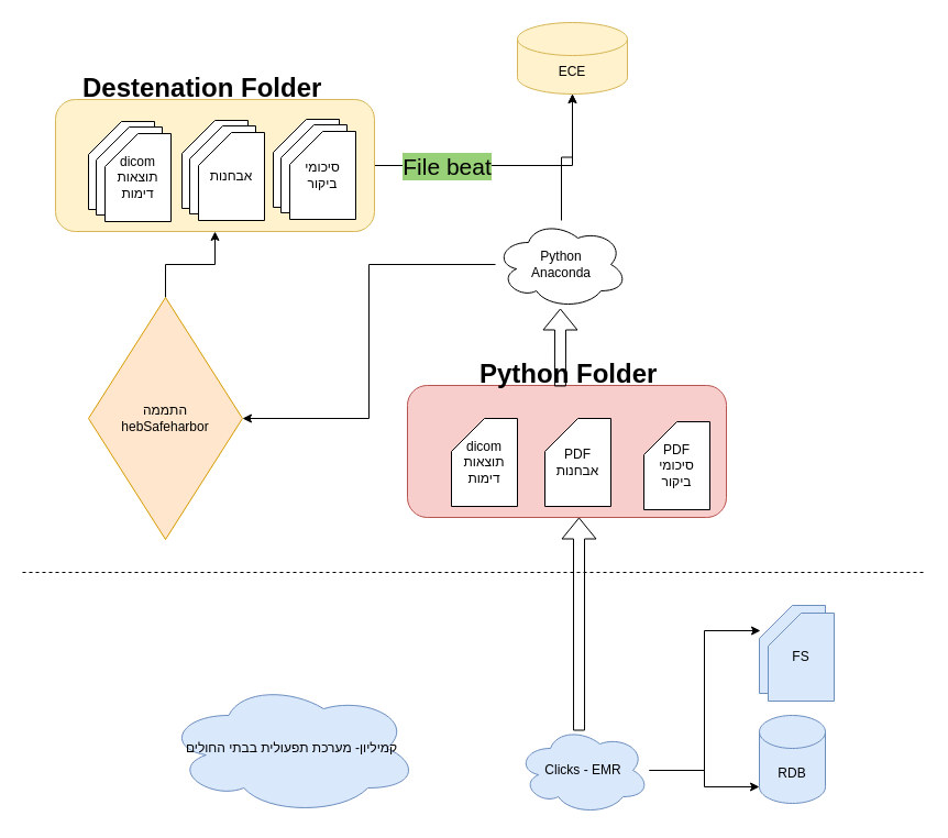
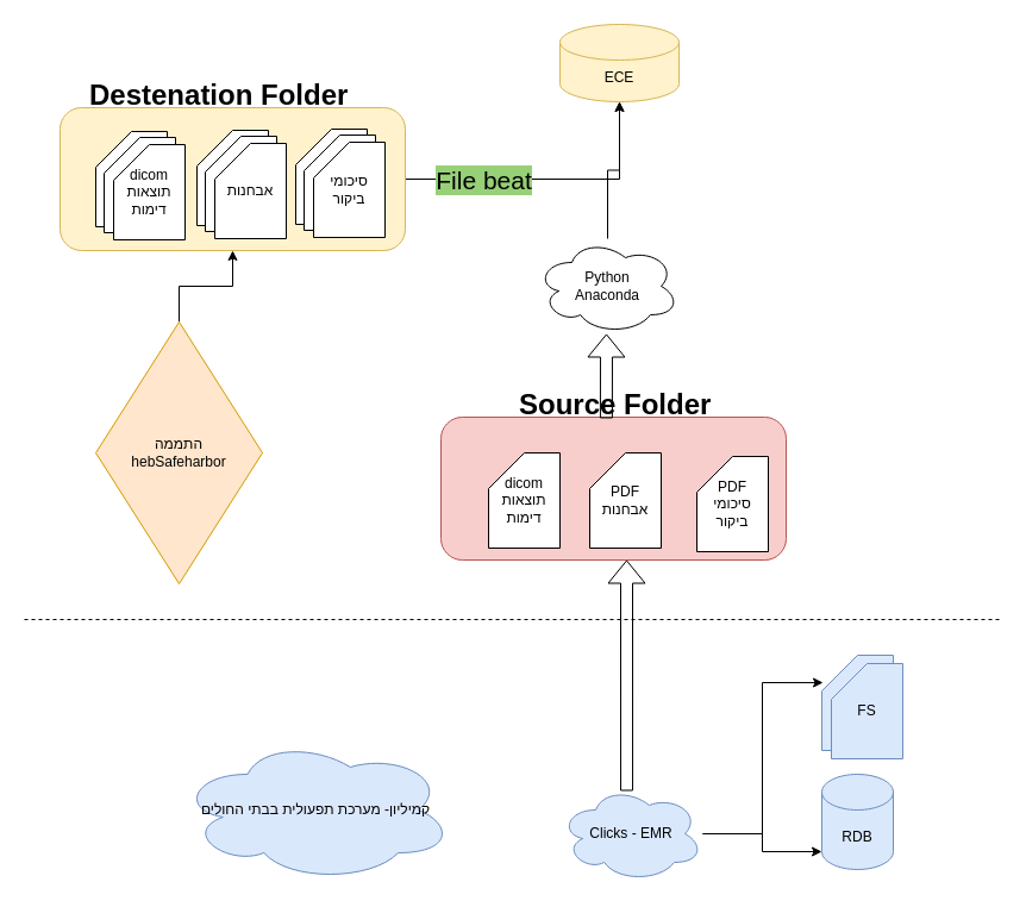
  <mxCell id="0" />
  <mxCell id="1" parent="0" />
  <mxCell id="2" value="" style="rounded=1;whiteSpace=wrap;html=1;fillColor=#f8cecc;strokeColor=#b85450;" parent="1" vertex="1"><mxGeometry x="370" y="350" width="290" height="120" as="geometry" /></mxCell>
  <mxCell id="3" value="" style="endArrow=none;dashed=1;html=1;rounded=0;" parent="1" edge="1"><mxGeometry width="50" height="50" relative="1" as="geometry"><mxPoint y="520" as="sourcePoint" x="20" /><mxPoint x="840" y="520" as="targetPoint" /></mxGeometry></mxCell>
  <mxCell id="4" style="edgeStyle=orthogonalEdgeStyle;rounded=0;orthogonalLoop=1;jettySize=auto;html=1;entryX=0;entryY=1;entryDx=0;entryDy=-15;entryPerimeter=0;" parent="1" source="6" target="8" edge="1"><mxGeometry relative="1" as="geometry" /></mxCell>
  <mxCell id="5" style="edgeStyle=orthogonalEdgeStyle;rounded=0;orthogonalLoop=1;jettySize=auto;html=1;entryX=0.017;entryY=0.288;entryDx=0;entryDy=0;entryPerimeter=0;" parent="1" source="6" target="9" edge="1"><mxGeometry relative="1" as="geometry" /></mxCell>
  <mxCell id="6" value="Clicks - EMR" style="ellipse;shape=cloud;whiteSpace=wrap;html=1;fillColor=#dae8fc;strokeColor=#6c8ebf;" parent="1" vertex="1"><mxGeometry x="470" y="660" width="120" height="80" as="geometry" /></mxCell>
  <mxCell id="7" value="קמיליון- מערכת תפעולית בבתי החולים" style="ellipse;shape=cloud;whiteSpace=wrap;html=1;fillColor=#dae8fc;strokeColor=#6c8ebf;" parent="1" vertex="1"><mxGeometry x="150" y="620" width="230" height="120" as="geometry" /></mxCell>
  <mxCell id="8" value="RDB" style="shape=cylinder3;whiteSpace=wrap;html=1;boundedLbl=1;backgroundOutline=1;size=15;fillColor=#dae8fc;strokeColor=#6c8ebf;" parent="1" vertex="1"><mxGeometry x="690" y="650" width="60" height="80" as="geometry" /></mxCell>
  <mxCell id="9" value="FS" style="shape=card;whiteSpace=wrap;html=1;fillColor=#dae8fc;strokeColor=#6c8ebf;" parent="1" vertex="1"><mxGeometry x="690" y="550" width="60" height="80" as="geometry" /></mxCell>
  <mxCell id="10" value="" style="shape=flexArrow;endArrow=classic;html=1;rounded=0;exitX=0.467;exitY=0.05;exitDx=0;exitDy=0;exitPerimeter=0;" parent="1" source="6" edge="1"><mxGeometry width="50" height="50" relative="1" as="geometry"><mxPoint x="410" y="400" as="sourcePoint" /><mxPoint x="526" y="470" as="targetPoint" /></mxGeometry></mxCell>
  <mxCell id="11" value="PDF&lt;br&gt;אבחנות" style="shape=card;whiteSpace=wrap;html=1;" parent="1" vertex="1"><mxGeometry x="495" y="380" width="60" height="80" as="geometry" /></mxCell>
  <mxCell id="12" value="FS" style="shape=card;whiteSpace=wrap;html=1;fillColor=#dae8fc;strokeColor=#6c8ebf;" parent="1" vertex="1"><mxGeometry x="698" y="557" width="60" height="80" as="geometry" /></mxCell>
  <mxCell id="13" value="PDF&lt;br&gt;סיכומי ביקור" style="shape=card;whiteSpace=wrap;html=1;" parent="1" vertex="1"><mxGeometry x="585" y="383" width="60" height="80" as="geometry" /></mxCell>
  <mxCell id="14" value="dicom&lt;br&gt;תוצאות דימות" style="shape=card;whiteSpace=wrap;html=1;" parent="1" vertex="1"><mxGeometry x="410" y="380" width="60" height="80" as="geometry" /></mxCell>
  <mxCell id="15" value="" style="shape=flexArrow;endArrow=classic;html=1;rounded=0;exitX=0.479;exitY=0.008;exitDx=0;exitDy=0;exitPerimeter=0;" parent="1" source="2" edge="1"><mxGeometry width="50" height="50" relative="1" as="geometry"><mxPoint x="410" y="300" as="sourcePoint" /><mxPoint x="509" y="280" as="targetPoint" /></mxGeometry></mxCell>
  <mxCell id="16" style="edgeStyle=orthogonalEdgeStyle;rounded=0;orthogonalLoop=1;jettySize=auto;html=1;entryX=0.5;entryY=1;entryDx=0;entryDy=0;entryPerimeter=0;" parent="1" source="18" target="19" edge="1"><mxGeometry relative="1" as="geometry" /></mxCell>
- <mxCell id="17" style="edgeStyle=orthogonalEdgeStyle;rounded=0;orthogonalLoop=1;jettySize=auto;html=1;" parent="1" source="18" target="21" edge="1"><mxGeometry relative="1" as="geometry" /></mxCell>
  <mxCell id="18" value="Python&lt;br&gt;Anaconda" style="ellipse;shape=cloud;whiteSpace=wrap;html=1;" parent="1" vertex="1"><mxGeometry x="450" y="200" width="120" height="80" as="geometry" /></mxCell>
  <mxCell id="19" value="ECE" style="shape=cylinder3;whiteSpace=wrap;html=1;boundedLbl=1;backgroundOutline=1;size=15;fillColor=#fff2cc;strokeColor=#d6b656;" parent="1" vertex="1"><mxGeometry x="470" y="20" width="100" height="65" as="geometry" /></mxCell>
  <mxCell id="20" style="edgeStyle=orthogonalEdgeStyle;rounded=0;orthogonalLoop=1;jettySize=auto;html=1;" parent="1" source="21" target="24" edge="1"><mxGeometry relative="1" as="geometry" /></mxCell>
  <mxCell id="21" value="התממה&lt;br&gt;hebSafeharbor" style="rhombus;whiteSpace=wrap;html=1;fillColor=#ffe6cc;strokeColor=#d79b00;" parent="1" vertex="1"><mxGeometry x="80" y="270" width="140" height="220" as="geometry" /></mxCell>
  <mxCell id="22" style="edgeStyle=orthogonalEdgeStyle;rounded=0;orthogonalLoop=1;jettySize=auto;html=1;" parent="1" source="24" target="19" edge="1"><mxGeometry relative="1" as="geometry" /></mxCell>
  <mxCell id="23" value="&lt;font style=&quot;font-size: 21px;&quot;&gt;File beat&lt;/font&gt;" style="edgeLabel;html=1;align=center;verticalAlign=middle;resizable=0;points=[];labelBackgroundColor=#97D077;" parent="22" vertex="1" connectable="0"><mxGeometry x="-0.47" relative="1" as="geometry"><mxPoint as="offset" /></mxGeometry></mxCell>
  <mxCell id="24" value="" style="rounded=1;whiteSpace=wrap;html=1;fillColor=#fff2cc;strokeColor=#d6b656;" parent="1" vertex="1"><mxGeometry x="50" y="90" width="290" height="120" as="geometry" /></mxCell>
  <mxCell id="25" value="txt files" style="shape=card;whiteSpace=wrap;html=1;" parent="1" vertex="1"><mxGeometry x="80" y="110" width="60" height="80" as="geometry" /></mxCell>
- <mxCell id="26" value="&lt;h1&gt;Python Folder&lt;/h1&gt;" style="text;html=1;strokeColor=none;fillColor=none;spacing=5;spacingTop=-20;whiteSpace=wrap;overflow=hidden;rounded=0;" parent="1" vertex="1"><mxGeometry x="430.5" y="320" width="199" height="40" as="geometry" /></mxCell>
+ <mxCell id="26" value="&lt;h1&gt;Source Folder&lt;/h1&gt;" style="text;html=1;strokeColor=none;fillColor=none;spacing=5;spacingTop=-20;whiteSpace=wrap;overflow=hidden;rounded=0;" parent="1" vertex="1"><mxGeometry x="430.5" y="320" width="199" height="40" as="geometry" /></mxCell>
  <mxCell id="27" value="&lt;h1&gt;Destenation Folder&lt;/h1&gt;" style="text;html=1;strokeColor=none;fillColor=none;spacing=5;spacingTop=-20;whiteSpace=wrap;overflow=hidden;rounded=0;" parent="1" vertex="1"><mxGeometry x="70" y="60" width="230" height="40" as="geometry" /></mxCell>
  <mxCell id="28" value="txt files" style="shape=card;whiteSpace=wrap;html=1;" vertex="1" parent="1"><mxGeometry x="87" y="115" width="60" height="80" as="geometry" /></mxCell>
  <mxCell id="29" value="dicom&lt;br style=&quot;border-color: var(--border-color);&quot;&gt;תוצאות דימות" style="shape=card;whiteSpace=wrap;html=1;" vertex="1" parent="1"><mxGeometry x="95" y="121" width="60" height="80" as="geometry" /></mxCell>
  <mxCell id="30" value="txt files" style="shape=card;whiteSpace=wrap;html=1;" vertex="1" parent="1"><mxGeometry x="165" y="109" width="60" height="80" as="geometry" /></mxCell>
  <mxCell id="31" value="txt files" style="shape=card;whiteSpace=wrap;html=1;" vertex="1" parent="1"><mxGeometry x="172" y="114" width="60" height="80" as="geometry" /></mxCell>
  <mxCell id="32" value="אבחנות" style="shape=card;whiteSpace=wrap;html=1;" vertex="1" parent="1"><mxGeometry x="180" y="120" width="60" height="80" as="geometry" /></mxCell>
  <mxCell id="33" value="txt files" style="shape=card;whiteSpace=wrap;html=1;" vertex="1" parent="1"><mxGeometry x="248" y="108" width="60" height="80" as="geometry" /></mxCell>
  <mxCell id="34" value="txt files" style="shape=card;whiteSpace=wrap;html=1;" vertex="1" parent="1"><mxGeometry x="255" y="113" width="60" height="80" as="geometry" /></mxCell>
  <mxCell id="35" value="סיכומי ביקור" style="shape=card;whiteSpace=wrap;html=1;" vertex="1" parent="1"><mxGeometry x="263" y="119" width="60" height="80" as="geometry" /></mxCell>
